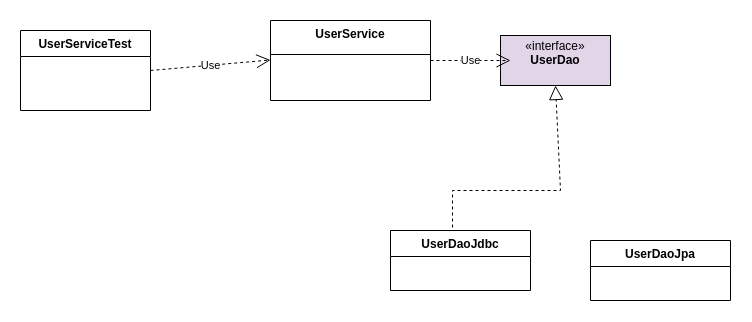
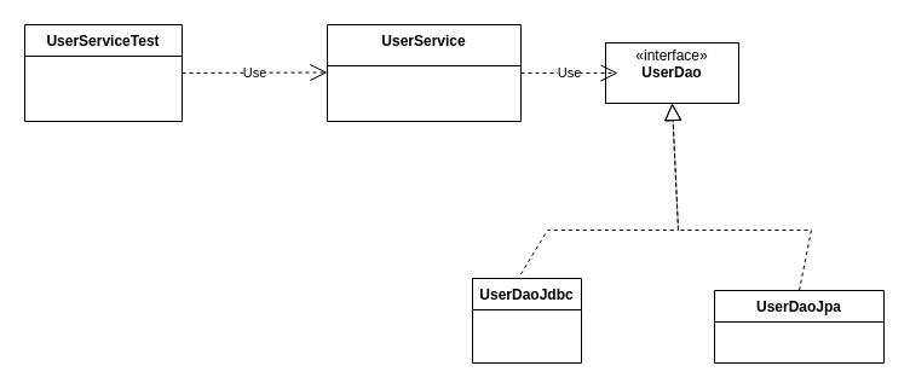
  <mxCell id="0" />
  <mxCell id="1" parent="0" />
- <mxCell id="2" value="UserServiceTest&lt;div&gt;&lt;br&gt;&lt;/div&gt;" style="swimlane;fontStyle=1;align=center;verticalAlign=top;childLayout=stackLayout;horizontal=1;startSize=26;horizontalStack=0;resizeParent=1;resizeParentMax=0;resizeLast=0;collapsible=1;marginBottom=0;whiteSpace=wrap;html=1;" vertex="1" parent="1"><mxGeometry x="20" y="30" width="130" height="80" as="geometry" /></mxCell>
+ <mxCell id="2" value="UserServiceTest&lt;div&gt;&lt;br&gt;&lt;/div&gt;" style="swimlane;fontStyle=1;align=center;verticalAlign=top;childLayout=stackLayout;horizontal=1;startSize=26;horizontalStack=0;resizeParent=1;resizeParentMax=0;resizeLast=0;collapsible=1;marginBottom=0;whiteSpace=wrap;html=1;" vertex="1" parent="1"><mxGeometry x="20" y="20" width="130" height="80" as="geometry" /></mxCell>
  <mxCell id="3" value="UserService" style="swimlane;fontStyle=1;align=center;verticalAlign=top;childLayout=stackLayout;horizontal=1;startSize=34;horizontalStack=0;resizeParent=1;resizeParentMax=0;resizeLast=0;collapsible=1;marginBottom=0;whiteSpace=wrap;html=1;" vertex="1" parent="1"><mxGeometry x="270" y="20" width="160" height="80" as="geometry" /></mxCell>
- <mxCell id="4" value="UserDaoJdbc" style="swimlane;fontStyle=1;align=center;verticalAlign=top;childLayout=stackLayout;horizontal=1;startSize=26;horizontalStack=0;resizeParent=1;resizeParentMax=0;resizeLast=0;collapsible=1;marginBottom=0;whiteSpace=wrap;html=1;" vertex="1" parent="1"><mxGeometry x="390" y="230" width="140" height="60" as="geometry" /></mxCell>
+ <mxCell id="4" value="UserDaoJdbc" style="swimlane;fontStyle=1;align=center;verticalAlign=top;childLayout=stackLayout;horizontal=1;startSize=26;horizontalStack=0;resizeParent=1;resizeParentMax=0;resizeLast=0;collapsible=1;marginBottom=0;whiteSpace=wrap;html=1;" vertex="1" parent="1"><mxGeometry x="390" y="230" width="90" height="70" as="geometry" /></mxCell>
  <mxCell id="5" value="UserDaoJpa" style="swimlane;fontStyle=1;align=center;verticalAlign=top;childLayout=stackLayout;horizontal=1;startSize=26;horizontalStack=0;resizeParent=1;resizeParentMax=0;resizeLast=0;collapsible=1;marginBottom=0;whiteSpace=wrap;html=1;" vertex="1" parent="1"><mxGeometry x="590" y="240" width="140" height="60" as="geometry" /></mxCell>
- <mxCell id="6" value="«interface»&lt;br&gt;&lt;b&gt;UserDao&lt;/b&gt;&lt;div&gt;&lt;b&gt;&lt;br&gt;&lt;/b&gt;&lt;/div&gt;" style="html=1;whiteSpace=wrap;fillColor=#e1d5e7;" vertex="1" parent="1"><mxGeometry x="500" y="35" width="110" height="50" as="geometry" /></mxCell>
+ <mxCell id="6" value="«interface»&lt;br&gt;&lt;b&gt;UserDao&lt;/b&gt;&lt;div&gt;&lt;b&gt;&lt;br&gt;&lt;/b&gt;&lt;/div&gt;" style="html=1;whiteSpace=wrap;" vertex="1" parent="1"><mxGeometry x="500" y="35" width="110" height="50" as="geometry" /></mxCell>
  <mxCell id="7" value="Use" style="endArrow=open;endSize=12;dashed=1;html=1;rounded=0;exitX=1;exitY=0.5;exitDx=0;exitDy=0;" edge="1" parent="1" source="2"><mxGeometry width="160" relative="1" as="geometry"><mxPoint x="160" y="60" as="sourcePoint" /><mxPoint x="270" y="59.5" as="targetPoint" /><Array as="points" /></mxGeometry></mxCell>
  <mxCell id="8" value="Use" style="endArrow=open;endSize=12;dashed=1;html=1;rounded=0;exitX=1;exitY=0.5;exitDx=0;exitDy=0;" edge="1" parent="1"><mxGeometry width="160" relative="1" as="geometry"><mxPoint x="430" y="60" as="sourcePoint" /><mxPoint x="510" y="60" as="targetPoint" /><Array as="points" /></mxGeometry></mxCell>
  <mxCell id="9" value="" style="endArrow=block;dashed=1;endFill=0;endSize=12;html=1;rounded=0;entryX=0.5;entryY=1;entryDx=0;entryDy=0;exitX=0.443;exitY=-0.05;exitDx=0;exitDy=0;exitPerimeter=0;" edge="1" parent="1" source="4" target="6"><mxGeometry width="160" relative="1" as="geometry"><mxPoint x="390" y="190" as="sourcePoint" /><mxPoint x="550" y="190" as="targetPoint" /><Array as="points"><mxPoint x="452" y="190" /><mxPoint x="560" y="190" /></Array></mxGeometry></mxCell>
+ <mxCell id="10" value="" style="endArrow=block;dashed=1;endFill=0;endSize=12;html=1;rounded=0;exitX=0.5;exitY=0;exitDx=0;exitDy=0;entryX=0.5;entryY=1;entryDx=0;entryDy=0;" edge="1" parent="1" source="5" target="6"><mxGeometry width="160" relative="1" as="geometry"><mxPoint x="530" y="230" as="sourcePoint" /><mxPoint x="560" y="90" as="targetPoint" /><Array as="points"><mxPoint x="670" y="190" /><mxPoint x="560" y="190" /></Array></mxGeometry></mxCell>
